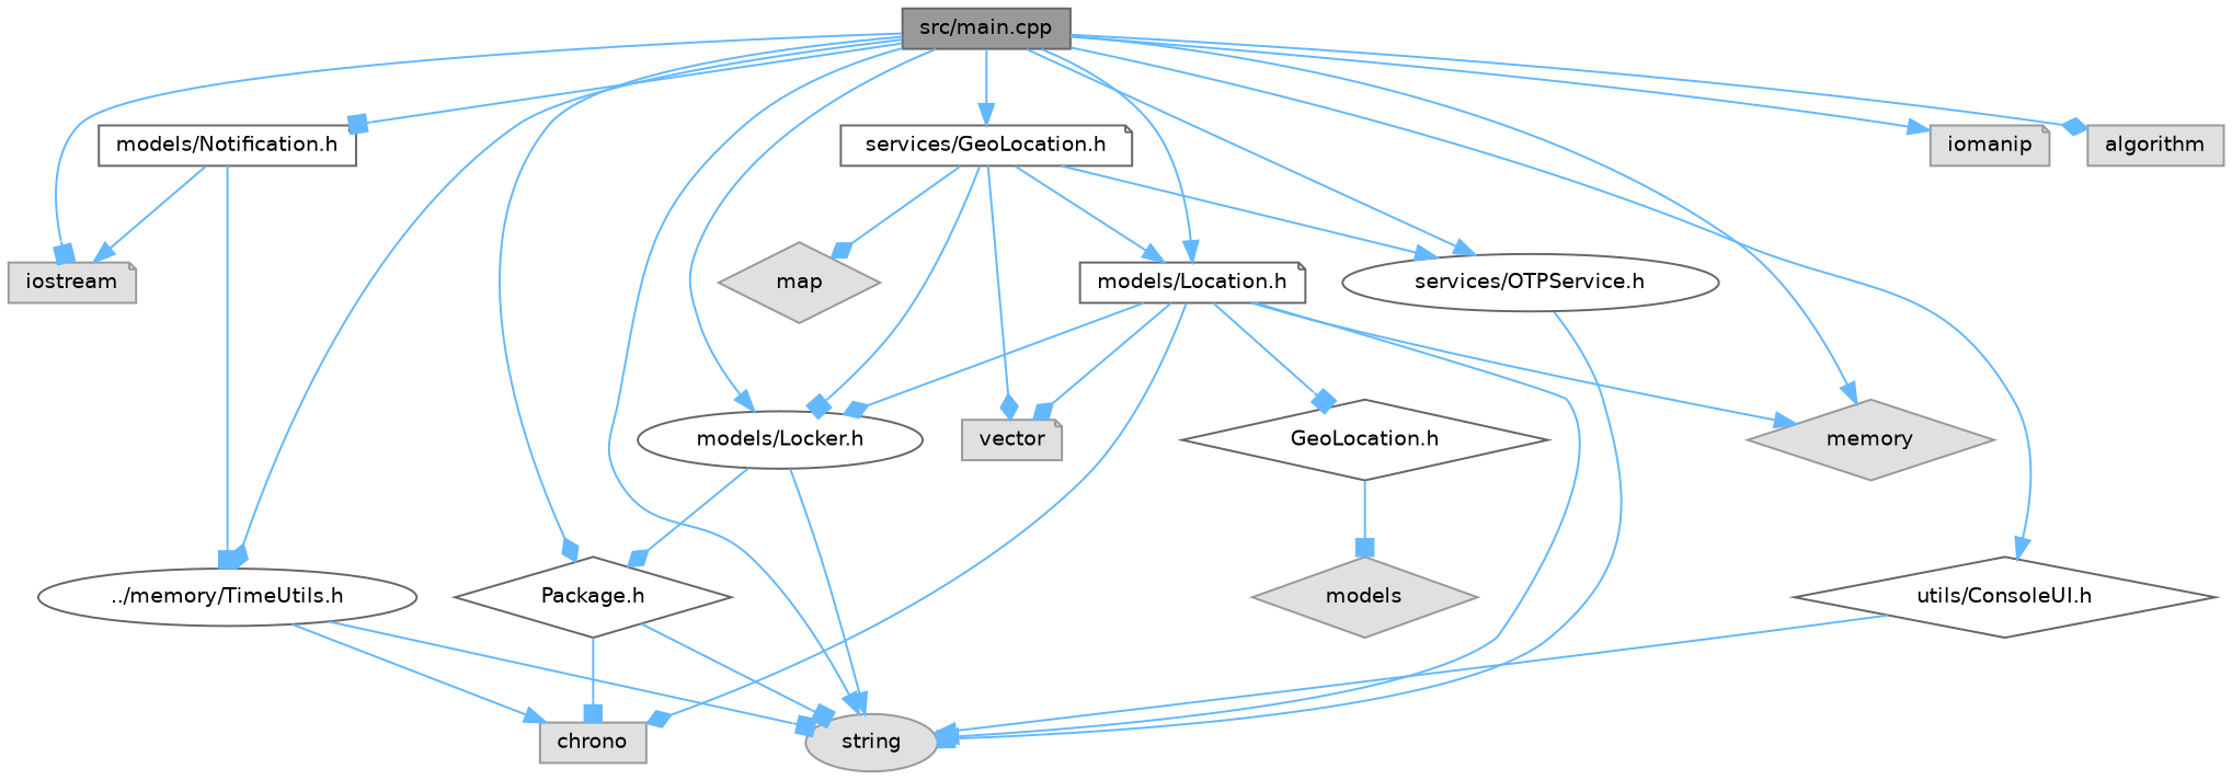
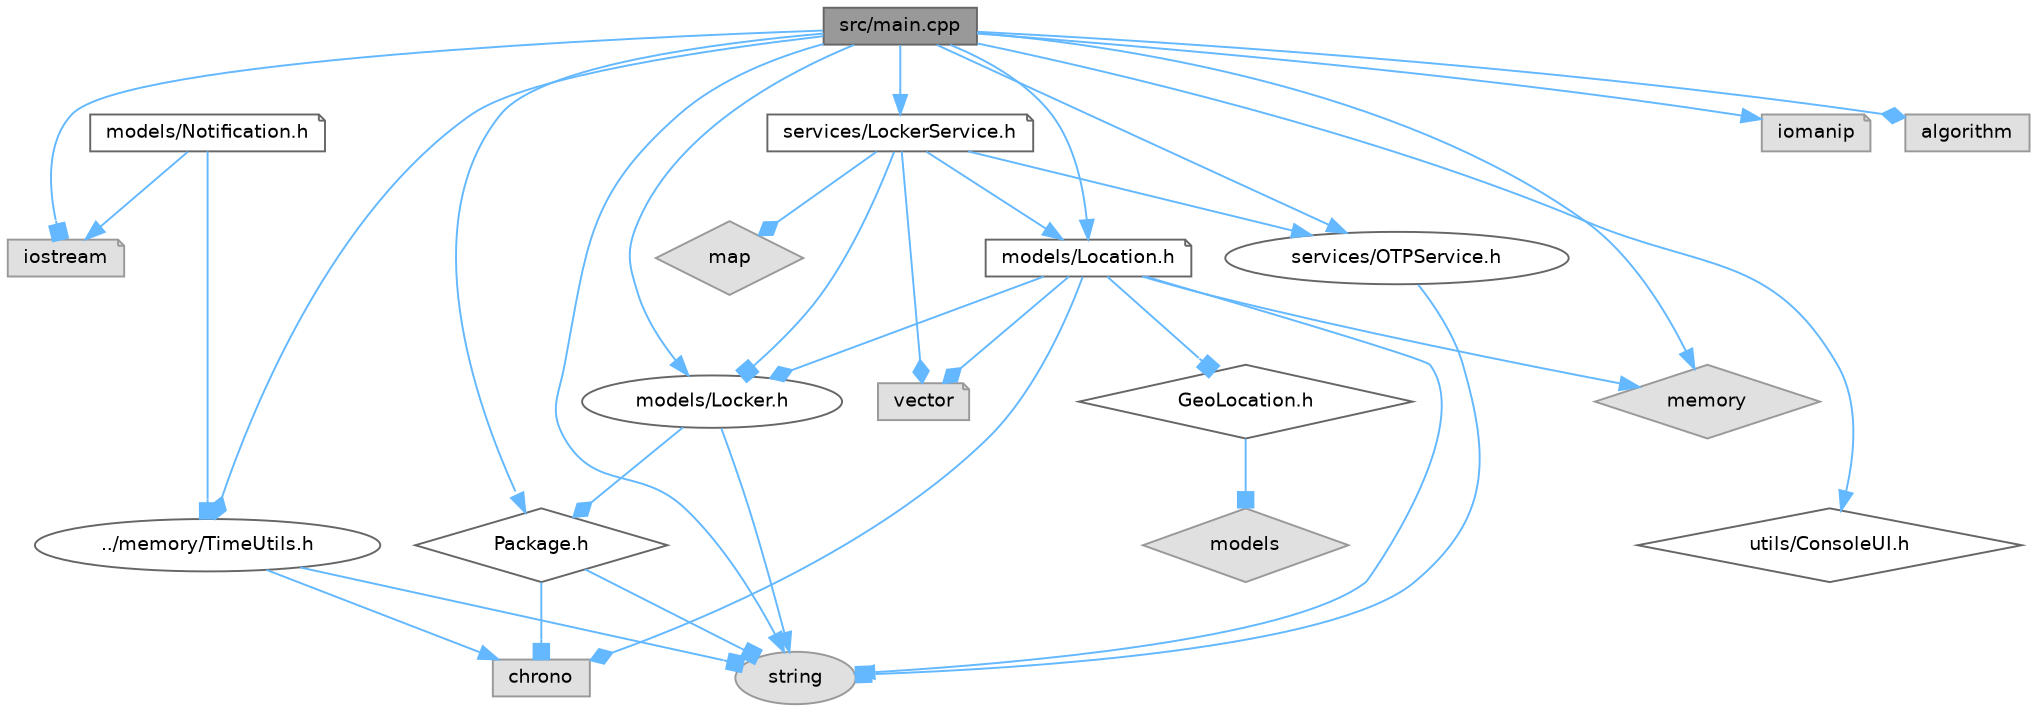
  digraph {
    node [color=grey60 fillcolor="#E0E0E0" fontname=Helvetica fontsize=10 shape=note style=filled]
    edge [arrowhead=normal color=steelblue1 fontname=Helvetica fontsize=10 labelfontname=Helvetica labelfontsize=10 style=solid]
    n1 [color=gray40 fillcolor=grey60 fontcolor=black height=0.2 label="src/main.cpp" shape=box width=0.4]
    n2 [height=0.2 label=iostream width=0.4]
    n3 [height=0.2 label=memory shape=diamond width=0.4]
    n4 [height=0.2 label=iomanip width=0.4]
    n5 [height=0.2 label=algorithm shape=box width=0.4]
    n6 [color=grey40 fillcolor=white height=0.2 label="models/Locker.h" shape=ellipse width=0.4]
    n7 [color=grey40 fillcolor=white height=0.2 label="Package.h" shape=diamond width=0.4]
    n8 [color=grey40 fillcolor=white height=0.2 label="models/Location.h" width=0.4]
    n9 [color=grey40 fillcolor=white height=0.2 label="models/Notification.h" width=0.4]
    n10 [color=grey40 fillcolor=white height=0.2 label="../memory/TimeUtils.h" shape=ellipse width=0.4]
-   n11 [color=grey40 fillcolor=white height=0.2 label="services/GeoLocation.h" width=0.4]
+   n11 [color=grey40 fillcolor=white height=0.2 label="services/LockerService.h" width=0.4]
    n12 [color=grey40 fillcolor=white height=0.2 label="services/OTPService.h" shape=ellipse width=0.4]
    n13 [color=grey40 fillcolor=white height=0.2 label="utils/ConsoleUI.h" shape=diamond width=0.4]
    n14 [height=0.2 label=string shape=ellipse width=0.4]
    n15 [height=0.2 label=chrono shape=box width=0.4]
    n16 [height=0.2 label=vector width=0.4]
    n17 [color=grey40 fillcolor=white height=0.2 label="GeoLocation.h" shape=diamond width=0.4]
    n18 [height=0.2 label=map shape=diamond width=0.4]
    n19 [height=0.2 label=models shape=diamond width=0.4]
    n1 -> n2 [arrowhead=box]
    n1 -> n3
    n1 -> n4
    n1 -> n5 [arrowhead=diamond]
    n1 -> n6
-   n1 -> n7 [arrowhead=diamond]
+   n1 -> n7
    n1 -> n8
-   n1 -> n9 [arrowhead=box]
    n1 -> n10 [arrowhead=diamond]
    n1 -> n11
    n1 -> n12
    n1 -> n13
    n1 -> n14
    n6 -> n7 [arrowhead=diamond]
    n6 -> n14
    n7 -> n14 [arrowhead=box]
    n7 -> n15 [arrowhead=box]
    n8 -> n3
    n8 -> n6 [arrowhead=diamond]
    n8 -> n14
    n8 -> n15 [arrowhead=diamond]
    n8 -> n16 [arrowhead=diamond]
    n8 -> n17 [arrowhead=box]
    n9 -> n2
    n9 -> n10 [arrowhead=box]
    n10 -> n14 [arrowhead=box]
    n10 -> n15
    n11 -> n6 [arrowhead=box]
    n11 -> n8
    n11 -> n12
    n11 -> n16 [arrowhead=diamond]
    n11 -> n18 [arrowhead=diamond]
    n12 -> n14 [arrowhead=box]
-   n13 -> n14
    n17 -> n19 [arrowhead=box]
  }
